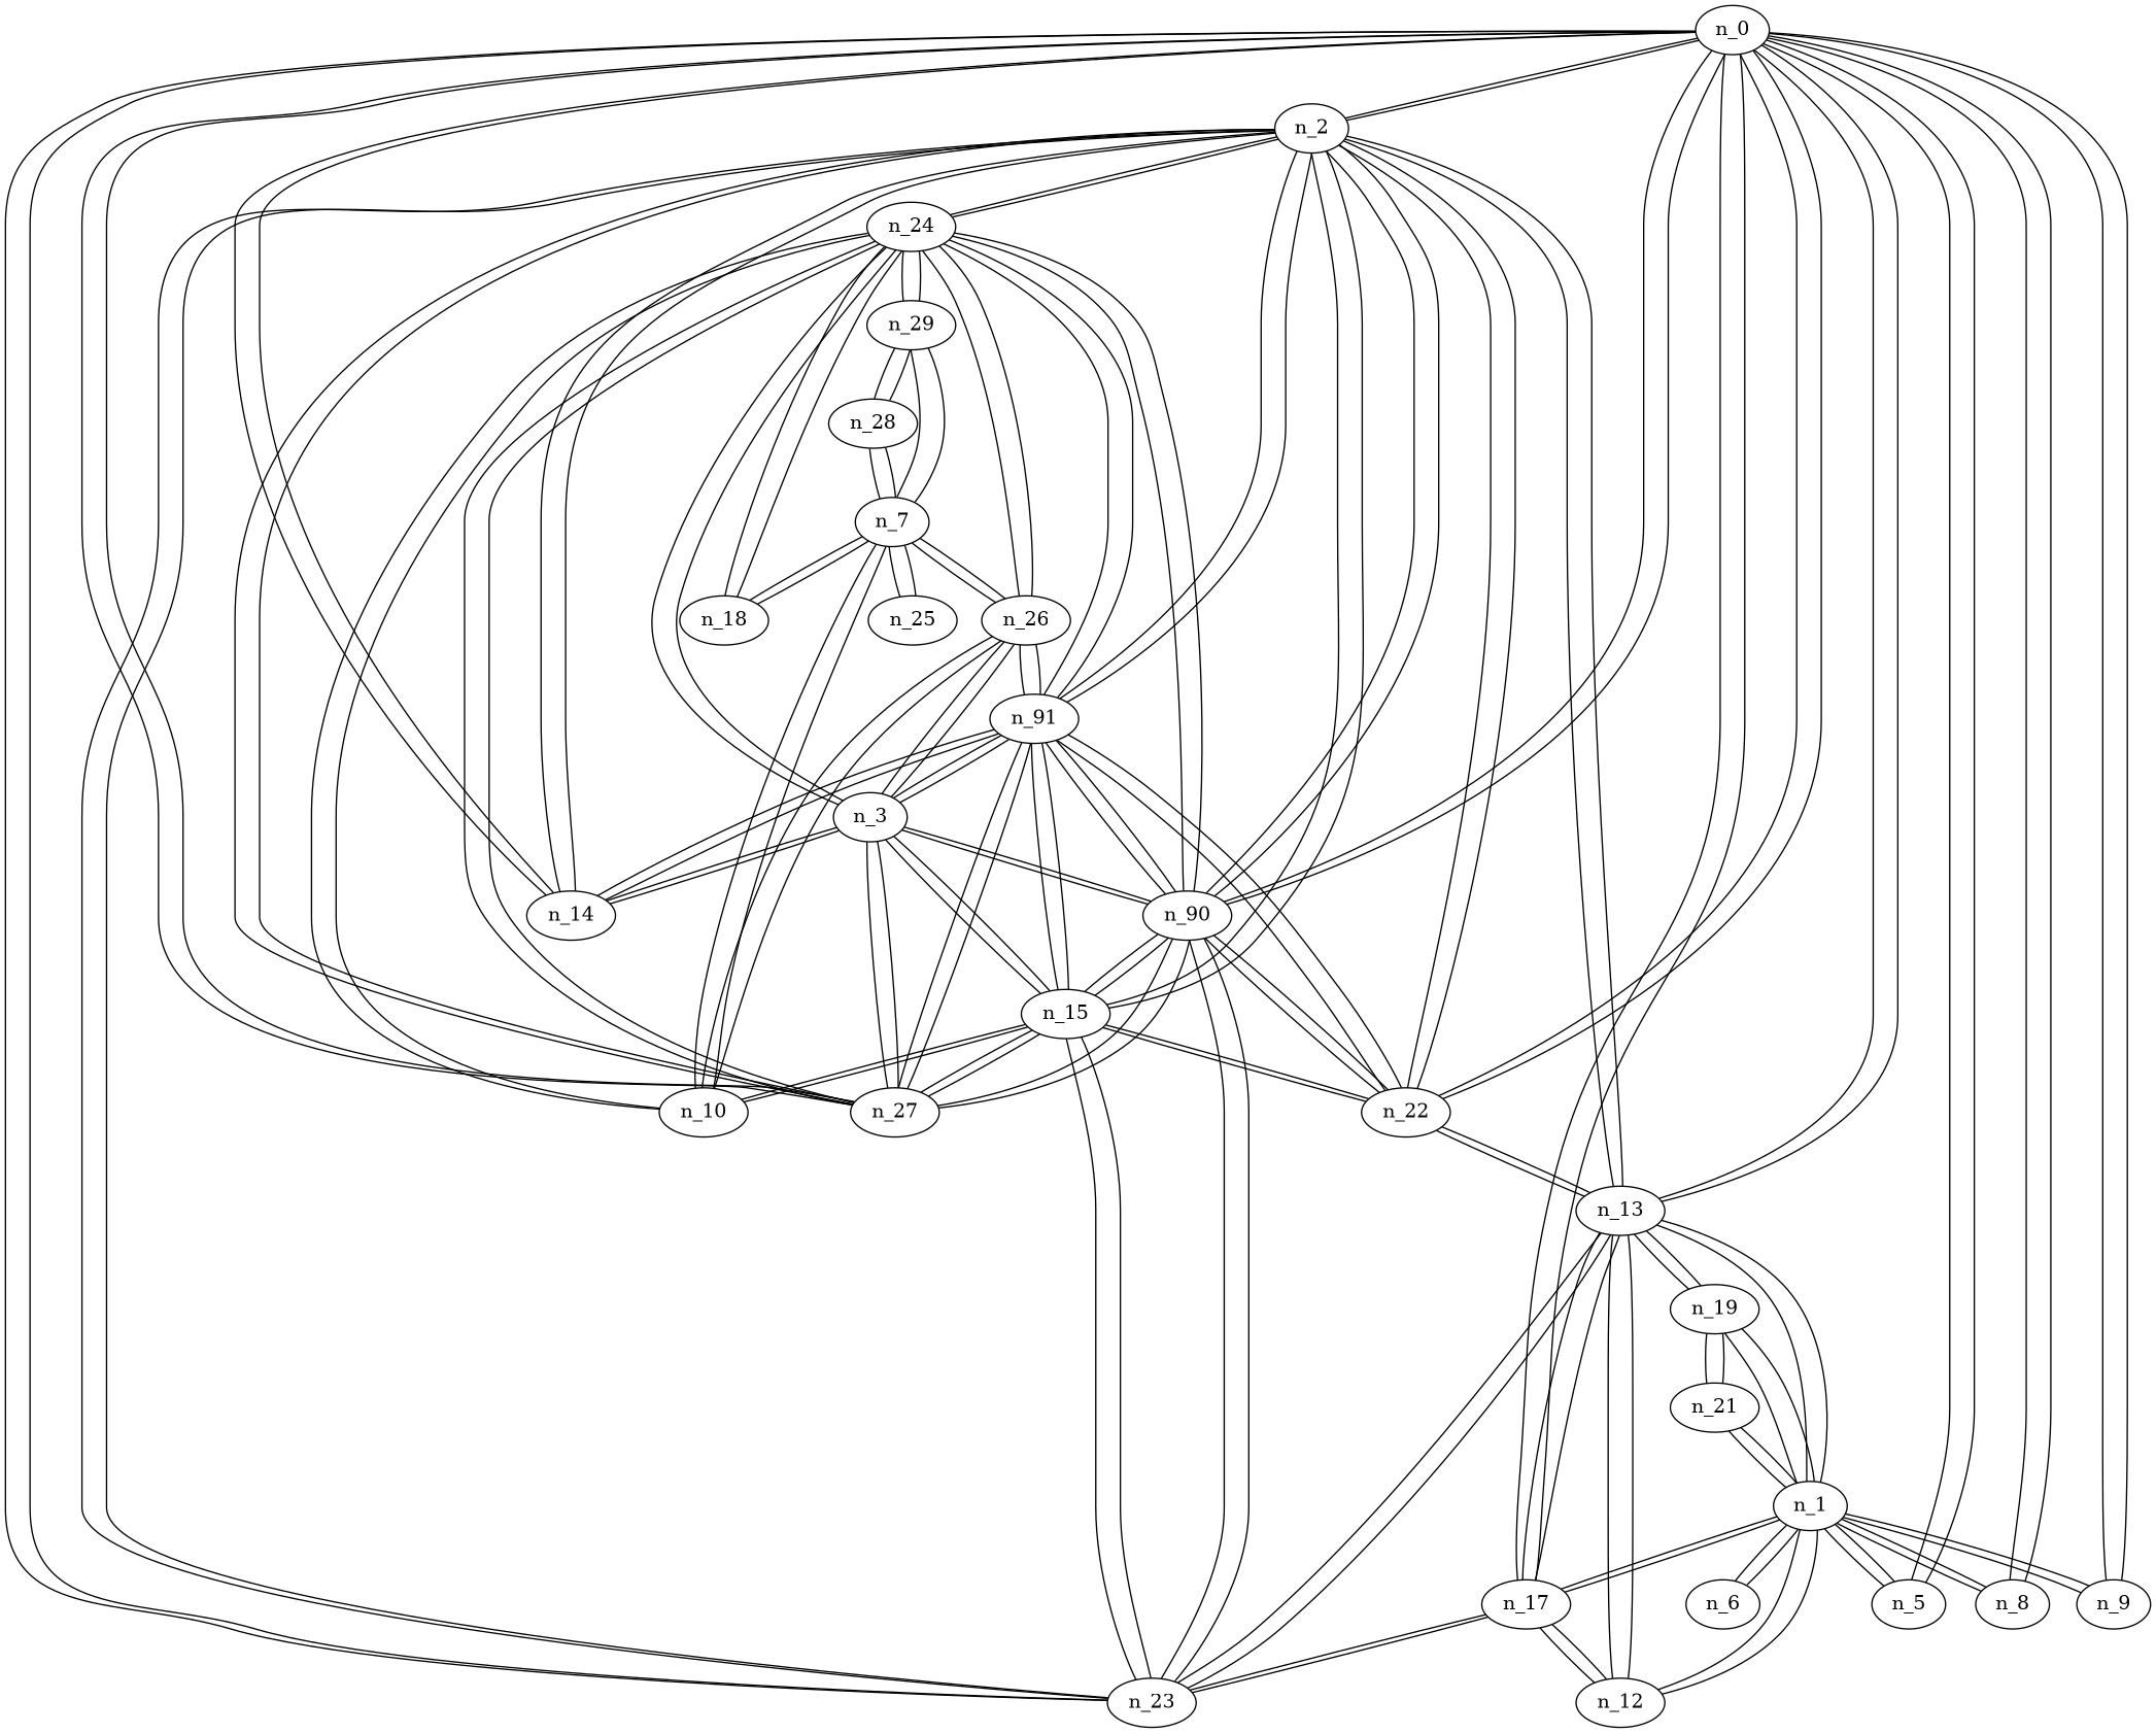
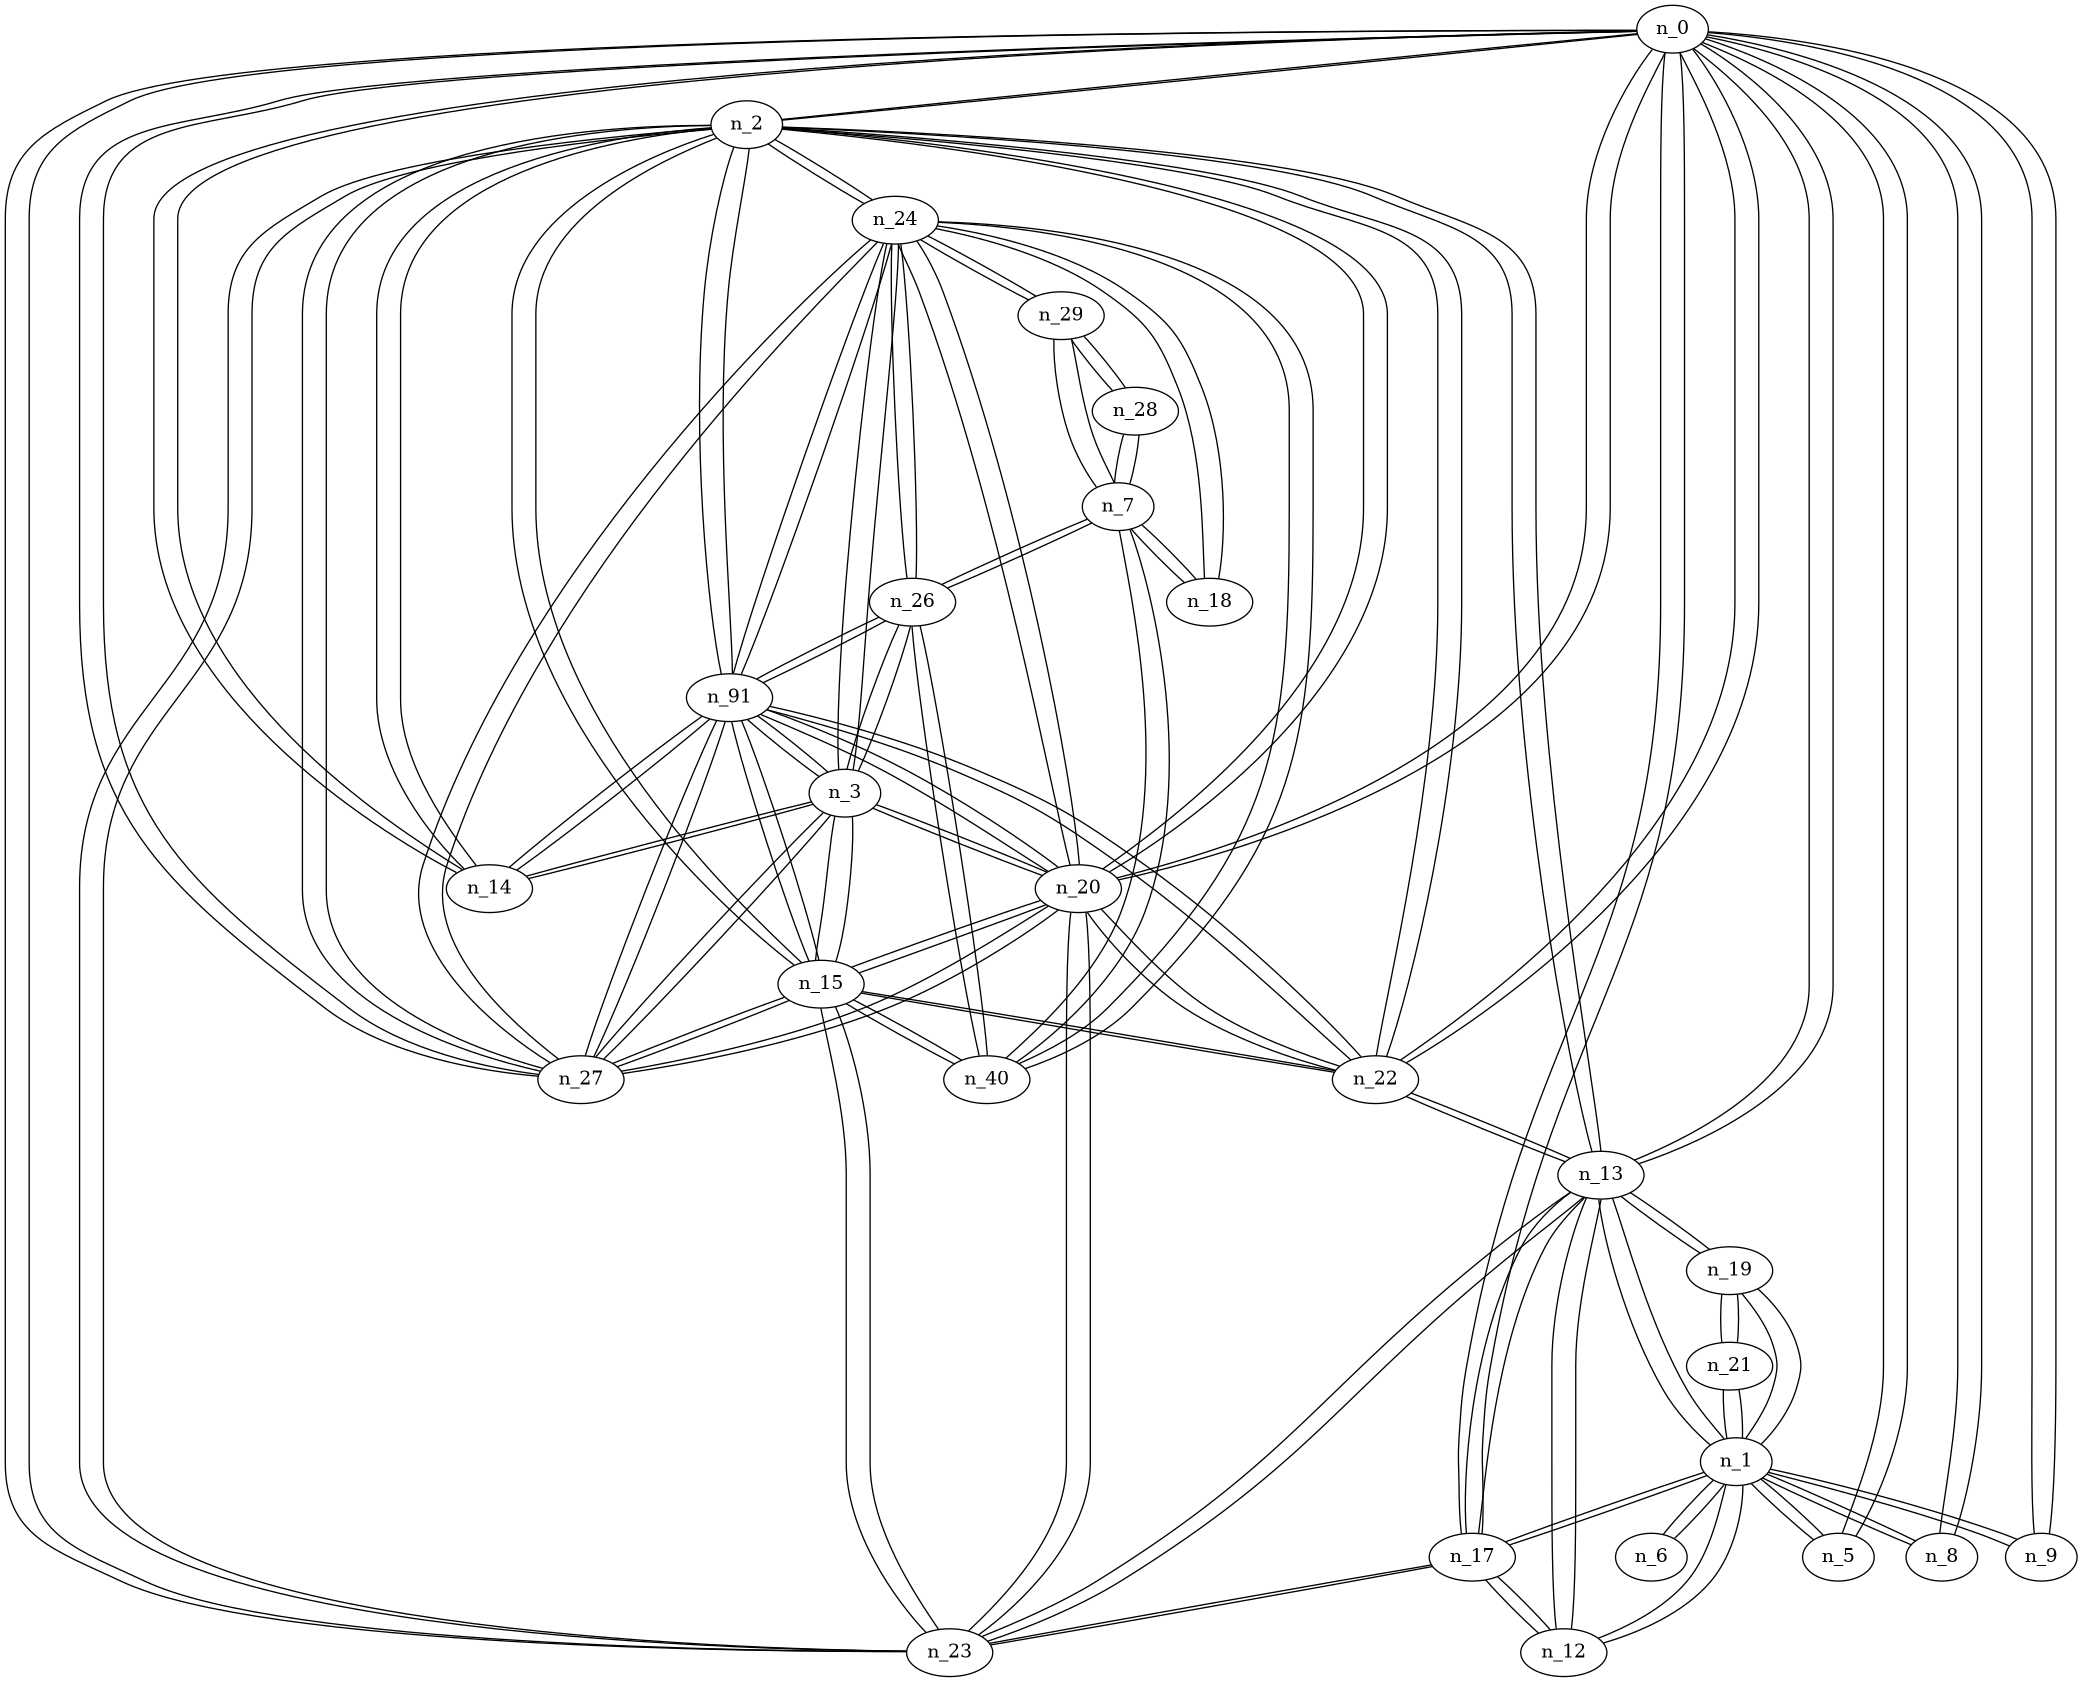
  graph {
    n_0
    n_2
    n_5
    n_8
    n_9
    n_13
    n_14
    n_17
-   n_20 [label=n_90]
+   n_20
    n_22
    n_23
    n_27
    n13 [label=n_91]
    n_15
    n_24
    n_1
    n_12
    n_19
    n_3
    n_26
-   n_10
+   n_10 [label=n_40]
    n_18
    n_29
    n_6
    n_21
    n_7
    n_28
-   n_25
    n_0 -- n_2
    n_0 -- n_5
    n_0 -- n_8
    n_0 -- n_9
    n_0 -- n_13
    n_0 -- n_14
    n_0 -- n_17
    n_0 -- n_20
    n_0 -- n_22
    n_0 -- n_23
    n_0 -- n_27
    n_2 -- n_0
    n_2 -- n_13
    n_2 -- n_14
    n_2 -- n_20
    n_2 -- n_22
    n_2 -- n_23
    n_2 -- n_27
    n_2 -- n13
    n_2 -- n_15
    n_2 -- n_24
    n_5 -- n_0
    n_5 -- n_1
    n_8 -- n_0
    n_8 -- n_1
    n_9 -- n_0
    n_9 -- n_1
    n_13 -- n_0
    n_13 -- n_2
    n_13 -- n_17
    n_13 -- n_22
    n_13 -- n_23
    n_13 -- n_1
    n_13 -- n_12
    n_13 -- n_19
    n_14 -- n_0
    n_14 -- n_2
    n_14 -- n13
    n_14 -- n_3
    n_17 -- n_0
    n_17 -- n_13
    n_17 -- n_23
    n_17 -- n_1
    n_17 -- n_12
    n_20 -- n_0
    n_20 -- n_2
    n_20 -- n_22
    n_20 -- n_23
    n_20 -- n_27
    n_20 -- n13
    n_20 -- n_15
    n_20 -- n_24
    n_20 -- n_3
    n_22 -- n_0
    n_22 -- n_2
    n_22 -- n_13
    n_22 -- n_20
    n_22 -- n13
    n_22 -- n_15
    n_23 -- n_0
    n_23 -- n_2
    n_23 -- n_13
    n_23 -- n_17
    n_23 -- n_20
    n_23 -- n_15
    n_27 -- n_0
    n_27 -- n_2
    n_27 -- n_20
    n_27 -- n13
    n_27 -- n_15
    n_27 -- n_24
    n_27 -- n_3
    n13 -- n_2
    n13 -- n_14
    n13 -- n_20
    n13 -- n_22
    n13 -- n_27
    n13 -- n_15
    n13 -- n_24
    n13 -- n_3
    n13 -- n_26
    n_15 -- n_2
    n_15 -- n_20
    n_15 -- n_22
    n_15 -- n_23
    n_15 -- n_27
    n_15 -- n13
    n_15 -- n_3
    n_15 -- n_10
    n_24 -- n_2
    n_24 -- n_20
    n_24 -- n_27
    n_24 -- n13
    n_24 -- n_3
    n_24 -- n_26
    n_24 -- n_10
    n_24 -- n_18
    n_24 -- n_29
    n_1 -- n_5
    n_1 -- n_8
    n_1 -- n_9
    n_1 -- n_13
    n_1 -- n_17
    n_1 -- n_12
    n_1 -- n_19
    n_1 -- n_6
    n_1 -- n_21
    n_12 -- n_13
    n_12 -- n_17
    n_12 -- n_1
    n_19 -- n_13
    n_19 -- n_1
    n_19 -- n_21
    n_3 -- n_14
    n_3 -- n_20
    n_3 -- n_27
    n_3 -- n13
    n_3 -- n_15
    n_3 -- n_24
    n_3 -- n_26
    n_26 -- n13
    n_26 -- n_24
    n_26 -- n_3
    n_26 -- n_10
    n_26 -- n_7
    n_10 -- n_15
    n_10 -- n_24
    n_10 -- n_26
    n_10 -- n_7
    n_18 -- n_24
    n_18 -- n_7
    n_29 -- n_24
    n_29 -- n_7
    n_29 -- n_28
    n_6 -- n_1
    n_21 -- n_1
    n_21 -- n_19
    n_7 -- n_26
    n_7 -- n_10
    n_7 -- n_18
    n_7 -- n_29
    n_7 -- n_28
-   n_7 -- n_25
    n_28 -- n_29
    n_28 -- n_7
-   n_25 -- n_7
  }
